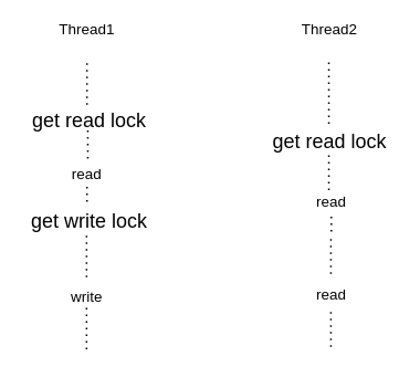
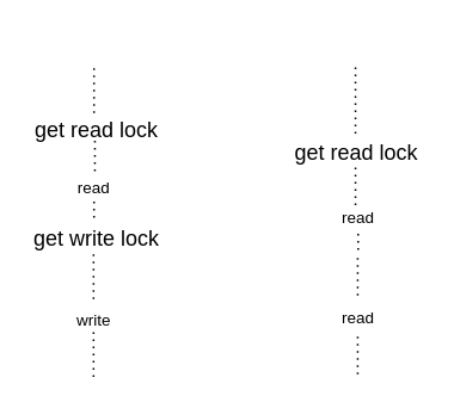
  <mxCell id="0" />
  <mxCell id="1" parent="0" />
  <mxCell id="2" value="" style="endArrow=none;dashed=1;html=1;dashPattern=1 3;strokeWidth=2;rounded=0;" edge="1" parent="1"><mxGeometry width="50" height="50" relative="1" as="geometry"><mxPoint x="104" y="126" as="sourcePoint" /><mxPoint x="104" y="70" as="targetPoint" /></mxGeometry></mxCell>
  <mxCell id="3" value="&lt;font style=&quot;font-size: 24px&quot;&gt;get read lock&lt;/font&gt;" style="text;html=1;strokeColor=none;fillColor=none;align=center;verticalAlign=middle;whiteSpace=wrap;rounded=0;" vertex="1" parent="1"><mxGeometry x="20" y="135" width="174" height="22" as="geometry" /></mxCell>
  <mxCell id="4" value="" style="endArrow=none;dashed=1;html=1;dashPattern=1 3;strokeWidth=2;rounded=0;" edge="1" parent="1"><mxGeometry width="50" height="50" relative="1" as="geometry"><mxPoint x="105" y="191" as="sourcePoint" /><mxPoint x="105" y="157" as="targetPoint" /></mxGeometry></mxCell>
  <mxCell id="5" value="&lt;font style=&quot;font-size: 24px&quot;&gt;get write lock&lt;br&gt;&lt;/font&gt;" style="text;html=1;strokeColor=none;fillColor=none;align=center;verticalAlign=middle;whiteSpace=wrap;rounded=0;" vertex="1" parent="1"><mxGeometry x="20" y="256" width="174" height="22" as="geometry" /></mxCell>
  <mxCell id="6" value="" style="endArrow=none;dashed=1;html=1;dashPattern=1 3;strokeWidth=2;rounded=0;" edge="1" parent="1"><mxGeometry width="50" height="50" relative="1" as="geometry"><mxPoint x="396" y="149" as="sourcePoint" /><mxPoint x="396" y="70" as="targetPoint" /></mxGeometry></mxCell>
  <mxCell id="7" value="&lt;font style=&quot;font-size: 24px&quot;&gt;get read lock&lt;/font&gt;" style="text;html=1;strokeColor=none;fillColor=none;align=center;verticalAlign=middle;whiteSpace=wrap;rounded=0;" vertex="1" parent="1"><mxGeometry x="310" y="160" width="174" height="22" as="geometry" /></mxCell>
  <mxCell id="8" value="" style="endArrow=none;dashed=1;html=1;dashPattern=1 3;strokeWidth=2;rounded=0;" edge="1" parent="1"><mxGeometry width="50" height="50" relative="1" as="geometry"><mxPoint x="396" y="229" as="sourcePoint" /><mxPoint x="396" y="187" as="targetPoint" /></mxGeometry></mxCell>
  <mxCell id="9" value="&lt;font style=&quot;font-size: 18px&quot;&gt;read&lt;/font&gt;" style="text;html=1;strokeColor=none;fillColor=none;align=center;verticalAlign=middle;whiteSpace=wrap;rounded=0;fontSize=24;" vertex="1" parent="1"><mxGeometry x="74" y="193" width="60" height="30" as="geometry" /></mxCell>
  <mxCell id="10" value="" style="endArrow=none;dashed=1;html=1;dashPattern=1 3;strokeWidth=2;rounded=0;fontSize=18;entryX=0.5;entryY=1;entryDx=0;entryDy=0;" edge="1" parent="1" target="9"><mxGeometry width="50" height="50" relative="1" as="geometry"><mxPoint x="104" y="243" as="sourcePoint" /><mxPoint x="195" y="314" as="targetPoint" /></mxGeometry></mxCell>
  <mxCell id="11" value="&lt;font style=&quot;font-size: 18px&quot;&gt;read&lt;/font&gt;" style="text;html=1;strokeColor=none;fillColor=none;align=center;verticalAlign=middle;whiteSpace=wrap;rounded=0;fontSize=24;" vertex="1" parent="1"><mxGeometry x="369" y="226" width="60" height="30" as="geometry" /></mxCell>
  <mxCell id="12" value="" style="endArrow=none;dashed=1;html=1;dashPattern=1 3;strokeWidth=2;rounded=0;fontSize=18;entryX=0.5;entryY=1;entryDx=0;entryDy=0;" edge="1" parent="1" target="11"><mxGeometry width="50" height="50" relative="1" as="geometry"><mxPoint x="399" y="279" as="sourcePoint" /><mxPoint x="581" y="194" as="targetPoint" /></mxGeometry></mxCell>
- <mxCell id="13" value="Thread1" style="text;html=1;strokeColor=none;fillColor=none;align=center;verticalAlign=middle;whiteSpace=wrap;rounded=0;fontSize=18;" vertex="1" parent="1"><mxGeometry x="74" y="20" width="60" height="30" as="geometry" /></mxCell>
- <mxCell id="14" value="Thread2" style="text;html=1;strokeColor=none;fillColor=none;align=center;verticalAlign=middle;whiteSpace=wrap;rounded=0;fontSize=18;" vertex="1" parent="1"><mxGeometry x="367" y="20" width="60" height="30" as="geometry" /></mxCell>
  <mxCell id="15" value="" style="endArrow=none;dashed=1;html=1;dashPattern=1 3;strokeWidth=2;rounded=0;" edge="1" parent="1"><mxGeometry width="50" height="50" relative="1" as="geometry"><mxPoint x="103.5" y="334" as="sourcePoint" /><mxPoint x="103.5" y="278" as="targetPoint" /></mxGeometry></mxCell>
  <mxCell id="16" value="&lt;font style=&quot;font-size: 18px&quot;&gt;write&lt;/font&gt;" style="text;html=1;strokeColor=none;fillColor=none;align=center;verticalAlign=middle;whiteSpace=wrap;rounded=0;fontSize=24;" vertex="1" parent="1"><mxGeometry x="74" y="341" width="60" height="30" as="geometry" /></mxCell>
  <mxCell id="17" value="" style="endArrow=none;dashed=1;html=1;dashPattern=1 3;strokeWidth=2;rounded=0;" edge="1" parent="1"><mxGeometry width="50" height="50" relative="1" as="geometry"><mxPoint x="103.5" y="421" as="sourcePoint" /><mxPoint x="103.5" y="365" as="targetPoint" /></mxGeometry></mxCell>
  <mxCell id="18" value="" style="endArrow=none;dashed=1;html=1;dashPattern=1 3;strokeWidth=2;rounded=0;" edge="1" parent="1"><mxGeometry width="50" height="50" relative="1" as="geometry"><mxPoint x="398.5" y="330" as="sourcePoint" /><mxPoint x="398.5" y="288" as="targetPoint" /></mxGeometry></mxCell>
  <mxCell id="19" value="&lt;font style=&quot;font-size: 18px&quot;&gt;read&lt;/font&gt;" style="text;html=1;strokeColor=none;fillColor=none;align=center;verticalAlign=middle;whiteSpace=wrap;rounded=0;fontSize=24;" vertex="1" parent="1"><mxGeometry x="369" y="338" width="60" height="30" as="geometry" /></mxCell>
  <mxCell id="20" value="" style="endArrow=none;dashed=1;html=1;dashPattern=1 3;strokeWidth=2;rounded=0;" edge="1" parent="1"><mxGeometry width="50" height="50" relative="1" as="geometry"><mxPoint x="398.5" y="418" as="sourcePoint" /><mxPoint x="398.5" y="376" as="targetPoint" /></mxGeometry></mxCell>
